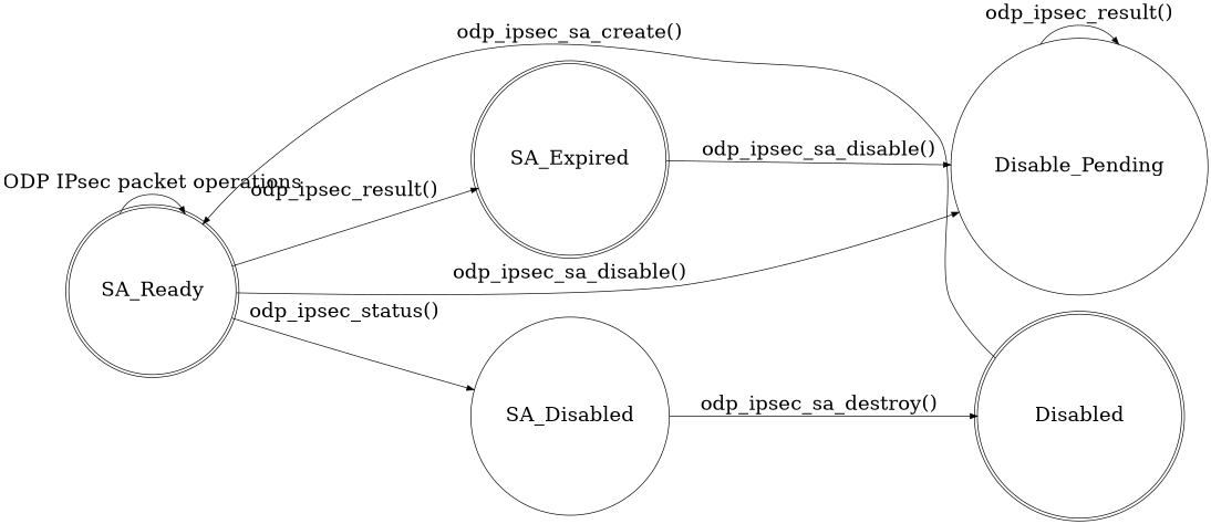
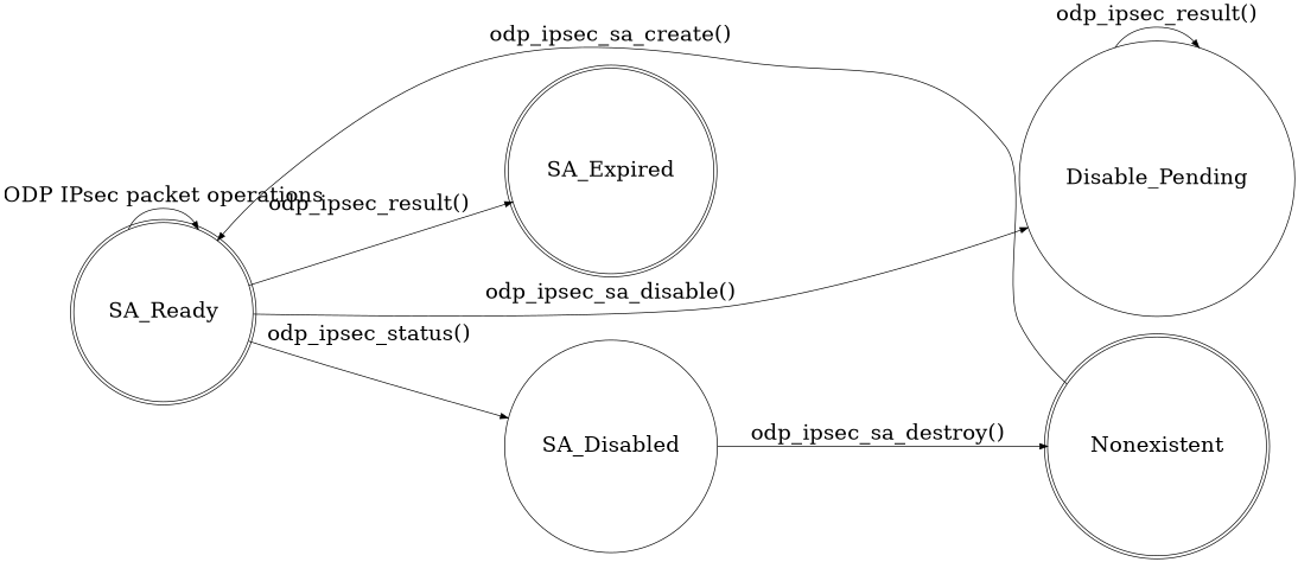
  digraph {
    fontname="DejaVu Serif"
    rankdir=LR
    node [fontname="DejaVu Serif" fontsize=28 shape=doublecircle]
    edge [fontname="DejaVu Serif" fontsize=28]
-   Nonexistent [label=Disabled]
+   Nonexistent
    SA_Ready
    SA_Expired
    Disable_Pending [shape=circle]
    SA_Disabled [shape=circle]
    Nonexistent -> SA_Ready [constraint=false label="odp_ipsec_sa_create()"]
    SA_Ready -> SA_Ready [label="ODP IPsec packet operations"]
    SA_Ready -> SA_Expired [label="odp_ipsec_result()"]
    SA_Ready -> Disable_Pending [label="odp_ipsec_sa_disable()"]
    SA_Ready -> SA_Disabled [label="odp_ipsec_status()"]
-   SA_Expired -> Disable_Pending [label="odp_ipsec_sa_disable()"]
    Disable_Pending -> Disable_Pending [label="odp_ipsec_result()"]
    SA_Disabled -> Nonexistent [label="odp_ipsec_sa_destroy()"]
  }
